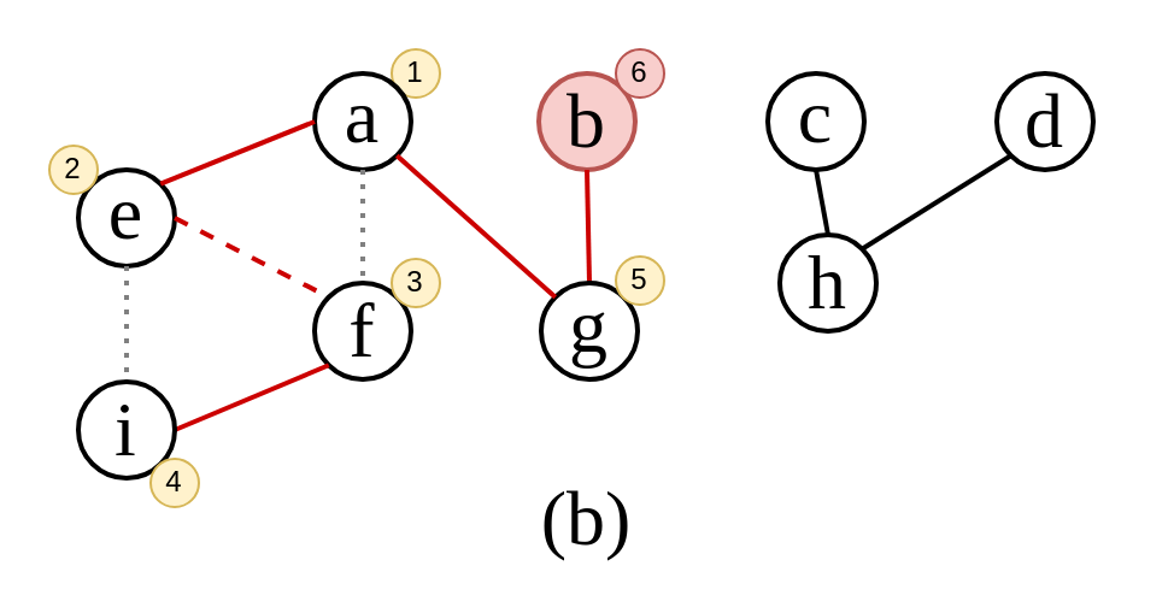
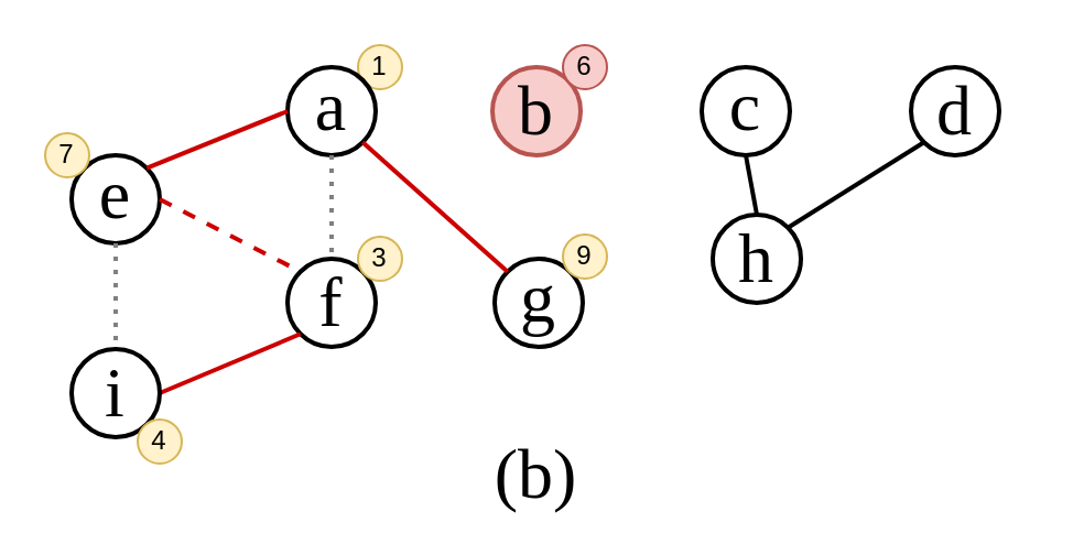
  <mxCell id="0" />
  <mxCell id="1" parent="0" />
  <mxCell id="2" value="" style="group" parent="1" vertex="1" connectable="0"><mxGeometry x="20" y="20" width="445" height="210" as="geometry" /></mxCell>
  <mxCell id="3" value="1" style="ellipse;whiteSpace=wrap;html=1;aspect=fixed;fillColor=#fff2cc;strokeColor=#d6b656;container=0;" parent="2" vertex="1"><mxGeometry x="142" width="20" height="20" as="geometry" /></mxCell>
  <mxCell id="4" value="a" style="ellipse;whiteSpace=wrap;html=1;aspect=fixed;strokeWidth=2;fontFamily=Times New Roman;fontSize=32;spacingTop=-5;container=0;" parent="2" vertex="1"><mxGeometry x="110" y="10" width="40" height="40" as="geometry" /></mxCell>
  <mxCell id="5" value="b" style="ellipse;whiteSpace=wrap;html=1;aspect=fixed;strokeWidth=2;fontFamily=Times New Roman;fontSize=32;container=0;fillColor=#f8cecc;strokeColor=#b85450;" parent="2" vertex="1"><mxGeometry x="203" y="10" width="40" height="40" as="geometry" /></mxCell>
  <mxCell id="6" value="c" style="ellipse;whiteSpace=wrap;html=1;aspect=fixed;strokeWidth=2;fontFamily=Times New Roman;fontSize=32;spacingTop=-5;container=0;" parent="2" vertex="1"><mxGeometry x="298" y="10" width="40" height="40" as="geometry" /></mxCell>
  <mxCell id="7" value="d" style="ellipse;whiteSpace=wrap;html=1;aspect=fixed;strokeWidth=2;fontFamily=Times New Roman;fontSize=32;container=0;" parent="2" vertex="1"><mxGeometry x="393" y="10" width="40" height="40" as="geometry" /></mxCell>
  <mxCell id="8" value="e" style="ellipse;whiteSpace=wrap;html=1;aspect=fixed;strokeWidth=2;fontFamily=Times New Roman;fontSize=32;spacingTop=-5;container=0;" parent="2" vertex="1"><mxGeometry x="12" y="50" width="40" height="40" as="geometry" /></mxCell>
  <mxCell id="9" style="edgeStyle=none;rounded=0;orthogonalLoop=1;jettySize=auto;html=1;exitX=0;exitY=0.5;exitDx=0;exitDy=0;entryX=1;entryY=0;entryDx=0;entryDy=0;strokeWidth=2;fontFamily=Times New Roman;fontSize=32;endArrow=none;endFill=0;strokeColor=#CC0000;" parent="2" source="4" target="8" edge="1"><mxGeometry relative="1" as="geometry" /></mxCell>
  <mxCell id="10" value="f" style="ellipse;whiteSpace=wrap;html=1;aspect=fixed;strokeWidth=2;fontFamily=Times New Roman;fontSize=32;container=0;" parent="2" vertex="1"><mxGeometry x="110" y="97" width="40" height="40" as="geometry" /></mxCell>
  <mxCell id="11" style="edgeStyle=none;rounded=0;orthogonalLoop=1;jettySize=auto;html=1;exitX=0.5;exitY=1;exitDx=0;exitDy=0;entryX=0.5;entryY=0;entryDx=0;entryDy=0;strokeWidth=2;fontFamily=Times New Roman;fontSize=32;endArrow=none;endFill=0;dashed=1;dashPattern=1 2;strokeColor=#808080;" parent="2" source="4" target="10" edge="1"><mxGeometry relative="1" as="geometry" /></mxCell>
  <mxCell id="12" style="rounded=0;orthogonalLoop=1;jettySize=auto;html=1;exitX=1;exitY=0.5;exitDx=0;exitDy=0;entryX=0;entryY=0;entryDx=0;entryDy=0;fontFamily=Times New Roman;fontSize=32;strokeWidth=2;endArrow=none;endFill=0;strokeColor=#CC0000;dashed=1;" parent="2" source="8" target="10" edge="1"><mxGeometry relative="1" as="geometry" /></mxCell>
- <mxCell id="13" style="edgeStyle=none;rounded=0;orthogonalLoop=1;jettySize=auto;html=1;exitX=0.5;exitY=0;exitDx=0;exitDy=0;entryX=0.5;entryY=1;entryDx=0;entryDy=0;strokeWidth=2;fontFamily=Times New Roman;fontSize=32;endArrow=none;endFill=0;strokeColor=#CC0000;" parent="2" source="14" target="5" edge="1"><mxGeometry relative="1" as="geometry" /></mxCell>
  <mxCell id="14" value="g" style="ellipse;whiteSpace=wrap;html=1;aspect=fixed;strokeWidth=2;fontFamily=Times New Roman;fontSize=32;spacingTop=-5;container=0;" parent="2" vertex="1"><mxGeometry x="204" y="97" width="40" height="40" as="geometry" /></mxCell>
  <mxCell id="15" style="edgeStyle=none;rounded=0;orthogonalLoop=1;jettySize=auto;html=1;exitX=1;exitY=1;exitDx=0;exitDy=0;entryX=0;entryY=0;entryDx=0;entryDy=0;strokeWidth=2;fontFamily=Times New Roman;fontSize=32;endArrow=none;endFill=0;strokeColor=#CC0000;" parent="2" source="4" target="14" edge="1"><mxGeometry relative="1" as="geometry" /></mxCell>
  <mxCell id="16" style="edgeStyle=none;rounded=0;orthogonalLoop=1;jettySize=auto;html=1;exitX=1;exitY=0;exitDx=0;exitDy=0;entryX=0;entryY=1;entryDx=0;entryDy=0;strokeWidth=2;fontFamily=Times New Roman;fontSize=32;endArrow=none;endFill=0;" parent="2" source="17" target="7" edge="1"><mxGeometry relative="1" as="geometry" /></mxCell>
  <mxCell id="17" value="h" style="ellipse;whiteSpace=wrap;html=1;aspect=fixed;strokeWidth=2;fontFamily=Times New Roman;fontSize=32;container=0;" parent="2" vertex="1"><mxGeometry x="303" y="77" width="40" height="40" as="geometry" /></mxCell>
  <mxCell id="18" style="edgeStyle=none;rounded=0;orthogonalLoop=1;jettySize=auto;html=1;exitX=0.5;exitY=1;exitDx=0;exitDy=0;entryX=0.5;entryY=0;entryDx=0;entryDy=0;strokeWidth=2;fontFamily=Times New Roman;fontSize=32;endArrow=none;endFill=0;strokeColor=#000000;" parent="2" source="6" target="17" edge="1"><mxGeometry relative="1" as="geometry" /></mxCell>
  <mxCell id="19" style="edgeStyle=none;rounded=0;orthogonalLoop=1;jettySize=auto;html=1;exitX=1;exitY=0.5;exitDx=0;exitDy=0;entryX=0;entryY=1;entryDx=0;entryDy=0;strokeWidth=2;fontFamily=Times New Roman;fontSize=32;endArrow=none;endFill=0;strokeColor=#CC0000;" parent="2" source="20" target="10" edge="1"><mxGeometry relative="1" as="geometry" /></mxCell>
  <mxCell id="20" value="i" style="ellipse;whiteSpace=wrap;html=1;aspect=fixed;strokeWidth=2;fontFamily=Times New Roman;fontSize=32;container=0;" parent="2" vertex="1"><mxGeometry x="12" y="138" width="40" height="40" as="geometry" /></mxCell>
  <mxCell id="21" style="edgeStyle=none;rounded=0;orthogonalLoop=1;jettySize=auto;html=1;exitX=0.5;exitY=1;exitDx=0;exitDy=0;entryX=0.5;entryY=0;entryDx=0;entryDy=0;strokeWidth=2;fontFamily=Times New Roman;fontSize=32;endArrow=none;endFill=0;dashed=1;dashPattern=1 2;strokeColor=#808080;" parent="2" source="8" target="20" edge="1"><mxGeometry relative="1" as="geometry" /></mxCell>
  <mxCell id="22" style="edgeStyle=none;rounded=0;orthogonalLoop=1;jettySize=auto;html=1;exitX=1;exitY=1;exitDx=0;exitDy=0;strokeWidth=2;fontFamily=Times New Roman;fontSize=32;endArrow=none;endFill=0;" parent="2" source="8" target="8" edge="1"><mxGeometry relative="1" as="geometry" /></mxCell>
  <mxCell id="23" value="(b)" style="text;html=1;strokeColor=none;fillColor=none;align=center;verticalAlign=middle;whiteSpace=wrap;rounded=0;strokeWidth=2;fontFamily=Times New Roman;fontSize=32;container=0;" parent="2" vertex="1"><mxGeometry x="13" y="180" width="420" height="30" as="geometry" /></mxCell>
- <mxCell id="24" value="2" style="ellipse;whiteSpace=wrap;html=1;aspect=fixed;fillColor=#fff2cc;strokeColor=#d6b656;container=0;" parent="2" vertex="1"><mxGeometry y="40" width="20" height="20" as="geometry" /></mxCell>
+ <mxCell id="24" value="7" style="ellipse;whiteSpace=wrap;html=1;aspect=fixed;fillColor=#fff2cc;strokeColor=#d6b656;container=0;" parent="2" vertex="1"><mxGeometry y="40" width="20" height="20" as="geometry" /></mxCell>
  <mxCell id="25" value="3" style="ellipse;whiteSpace=wrap;html=1;aspect=fixed;fillColor=#fff2cc;strokeColor=#d6b656;container=0;" parent="2" vertex="1"><mxGeometry x="142" y="87" width="20" height="20" as="geometry" /></mxCell>
  <mxCell id="26" value="4" style="ellipse;whiteSpace=wrap;html=1;aspect=fixed;fillColor=#fff2cc;strokeColor=#d6b656;container=0;" parent="2" vertex="1"><mxGeometry x="42" y="170" width="20" height="20" as="geometry" /></mxCell>
  <mxCell id="27" value="6" style="ellipse;whiteSpace=wrap;html=1;aspect=fixed;fillColor=#f8cecc;strokeColor=#b85450;container=0;" parent="2" vertex="1"><mxGeometry x="235" width="20" height="20" as="geometry" /></mxCell>
- <mxCell id="28" value="5" style="ellipse;whiteSpace=wrap;html=1;aspect=fixed;fillColor=#fff2cc;strokeColor=#d6b656;container=0;" parent="2" vertex="1"><mxGeometry x="235" y="86" width="20" height="20" as="geometry" /></mxCell>
+ <mxCell id="28" value="9" style="ellipse;whiteSpace=wrap;html=1;aspect=fixed;fillColor=#fff2cc;strokeColor=#d6b656;container=0;" parent="2" vertex="1"><mxGeometry x="235" y="86" width="20" height="20" as="geometry" /></mxCell>
